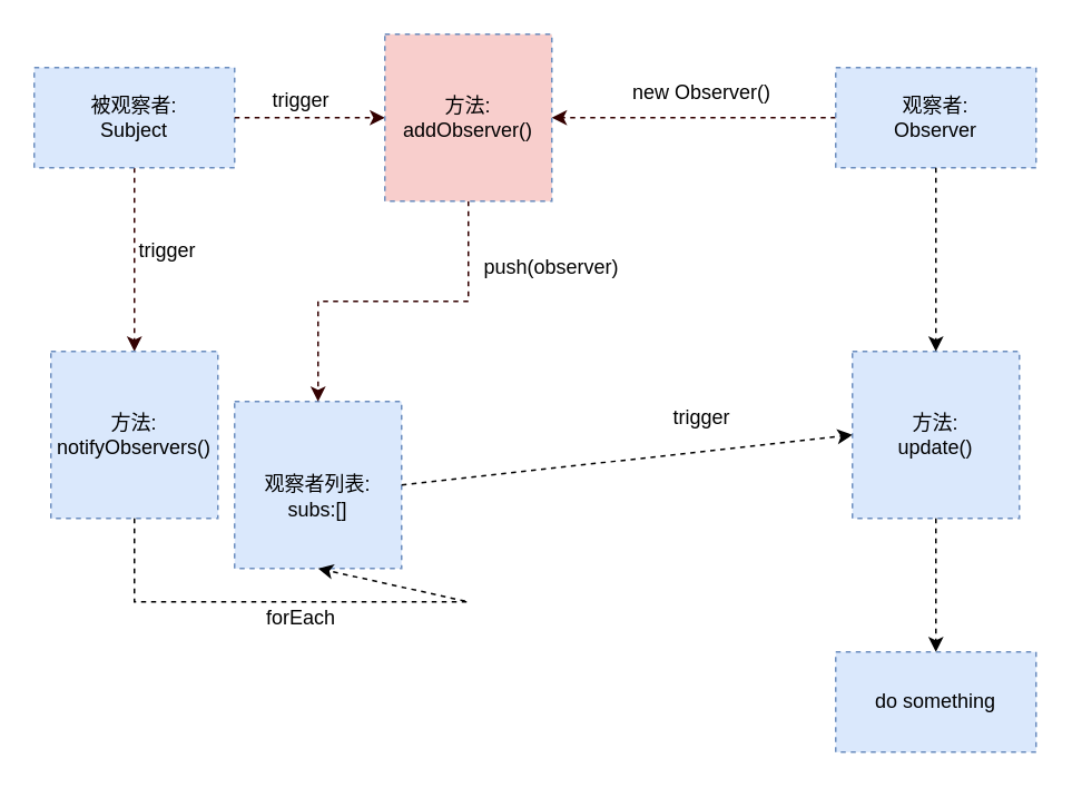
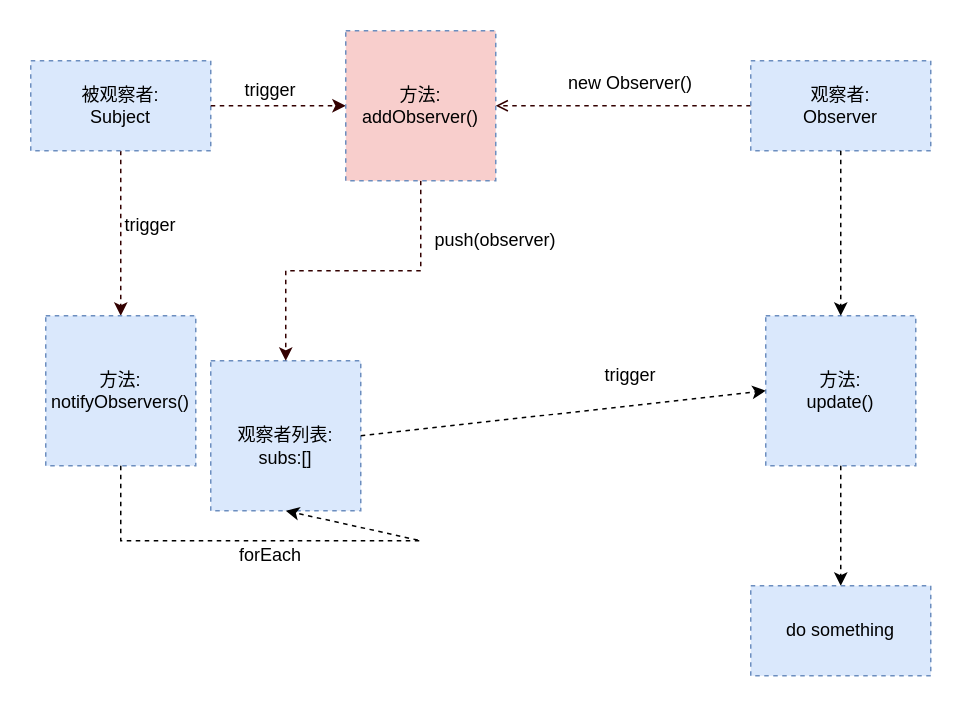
  <mxCell id="0" />
  <mxCell id="1" parent="0" />
  <mxCell id="2" value="" style="edgeStyle=orthogonalEdgeStyle;rounded=0;orthogonalLoop=1;jettySize=auto;html=1;dashed=1;strokeColor=#330000;" edge="1" parent="1" source="3" target="6"><mxGeometry relative="1" as="geometry" /></mxCell>
  <mxCell id="3" value="被观察者:&lt;br&gt;Subject" style="rounded=0;whiteSpace=wrap;html=1;dashed=1;fillColor=#dae8fc;strokeColor=#6c8ebf;" vertex="1" parent="1"><mxGeometry x="20" y="40" width="120" height="60" as="geometry" /></mxCell>
- <mxCell id="4" value="" style="edgeStyle=orthogonalEdgeStyle;rounded=0;orthogonalLoop=1;jettySize=auto;html=1;dashed=1;strokeColor=#330000;entryX=1;entryY=0.5;entryDx=0;entryDy=0;" edge="1" parent="1" source="5" target="13"><mxGeometry relative="1" as="geometry" /></mxCell>
+ <mxCell id="4" value="" style="edgeStyle=orthogonalEdgeStyle;rounded=0;orthogonalLoop=1;jettySize=auto;html=1;dashed=1;strokeColor=#330000;entryX=1;entryY=0.5;entryDx=0;entryDy=0;endArrow=open;" edge="1" parent="1" source="5" target="13"><mxGeometry relative="1" as="geometry" /></mxCell>
  <mxCell id="5" value="观察者:&lt;br&gt;Observer" style="rounded=0;whiteSpace=wrap;html=1;dashed=1;fillColor=#dae8fc;strokeColor=#6c8ebf;" vertex="1" parent="1"><mxGeometry x="500" y="40" width="120" height="60" as="geometry" /></mxCell>
  <mxCell id="6" value="方法:&lt;br&gt;notifyObservers()" style="whiteSpace=wrap;html=1;aspect=fixed;dashed=1;fillColor=#dae8fc;strokeColor=#6c8ebf;" vertex="1" parent="1"><mxGeometry x="30" y="210" width="100" height="100" as="geometry" /></mxCell>
  <mxCell id="7" value="方法:&lt;br&gt;update()" style="whiteSpace=wrap;html=1;aspect=fixed;dashed=1;fillColor=#dae8fc;strokeColor=#6c8ebf;" vertex="1" parent="1"><mxGeometry x="510" y="210" width="100" height="100" as="geometry" /></mxCell>
  <mxCell id="8" value="" style="endArrow=classic;html=1;entryX=0.5;entryY=0;entryDx=0;entryDy=0;exitX=0.5;exitY=1;exitDx=0;exitDy=0;dashed=1;rounded=0;" edge="1" parent="1" source="5" target="7"><mxGeometry width="50" height="50" relative="1" as="geometry"><mxPoint x="360" y="250" as="sourcePoint" /><mxPoint x="410" y="200" as="targetPoint" /></mxGeometry></mxCell>
  <mxCell id="9" value="&lt;br&gt;观察者列表:&lt;br&gt;subs:[]" style="whiteSpace=wrap;html=1;aspect=fixed;dashed=1;fillColor=#dae8fc;strokeColor=#6c8ebf;" vertex="1" parent="1"><mxGeometry x="140" y="240" width="100" height="100" as="geometry" /></mxCell>
  <mxCell id="10" value="" style="endArrow=classic;html=1;exitX=0.5;exitY=1;exitDx=0;exitDy=0;entryX=0.5;entryY=1;entryDx=0;entryDy=0;rounded=0;dashed=1;" edge="1" parent="1" source="6" target="9"><mxGeometry width="50" height="50" relative="1" as="geometry"><mxPoint x="360" y="230" as="sourcePoint" /><mxPoint x="410" y="180" as="targetPoint" /><Array as="points"><mxPoint x="80" y="360" /><mxPoint x="280" y="360" /></Array></mxGeometry></mxCell>
  <mxCell id="11" value="" style="edgeStyle=orthogonalEdgeStyle;rounded=0;orthogonalLoop=1;jettySize=auto;html=1;dashed=1;strokeColor=#330000;entryX=0;entryY=0.5;entryDx=0;entryDy=0;exitX=1;exitY=0.5;exitDx=0;exitDy=0;" edge="1" parent="1" source="3" target="13"><mxGeometry relative="1" as="geometry"><mxPoint x="110" y="140" as="sourcePoint" /></mxGeometry></mxCell>
  <mxCell id="12" value="" style="edgeStyle=orthogonalEdgeStyle;rounded=0;orthogonalLoop=1;jettySize=auto;html=1;dashed=1;strokeColor=#330000;" edge="1" parent="1" source="13" target="9"><mxGeometry relative="1" as="geometry" /></mxCell>
  <mxCell id="13" value="方法:&lt;br&gt;addObserver()&lt;br&gt;" style="whiteSpace=wrap;html=1;aspect=fixed;dashed=1;fillColor=#f8cecc;strokeColor=#6c8ebf;" vertex="1" parent="1"><mxGeometry x="230" y="20" width="100" height="100" as="geometry" /></mxCell>
  <mxCell id="14" value="forEach" style="text;html=1;strokeColor=none;fillColor=none;align=center;verticalAlign=middle;whiteSpace=wrap;rounded=0;" vertex="1" parent="1"><mxGeometry x="160" y="360" width="40" height="20" as="geometry" /></mxCell>
  <mxCell id="15" value="" style="endArrow=classic;html=1;entryX=0;entryY=0.5;entryDx=0;entryDy=0;exitX=1;exitY=0.5;exitDx=0;exitDy=0;rounded=0;dashed=1;" edge="1" parent="1" source="9" target="7"><mxGeometry width="50" height="50" relative="1" as="geometry"><mxPoint x="230" y="250" as="sourcePoint" /><mxPoint x="280" y="200" as="targetPoint" /></mxGeometry></mxCell>
  <mxCell id="16" value="trigger" style="text;html=1;strokeColor=none;fillColor=none;align=center;verticalAlign=middle;whiteSpace=wrap;rounded=0;" vertex="1" parent="1"><mxGeometry x="400" y="240" width="40" height="20" as="geometry" /></mxCell>
  <mxCell id="17" value="" style="endArrow=classic;html=1;exitX=0.5;exitY=1;exitDx=0;exitDy=0;dashed=1;" edge="1" parent="1" source="7"><mxGeometry width="50" height="50" relative="1" as="geometry"><mxPoint x="150" y="250" as="sourcePoint" /><mxPoint x="560" y="390" as="targetPoint" /></mxGeometry></mxCell>
  <mxCell id="18" value="new Observer()" style="text;html=1;strokeColor=none;fillColor=none;align=center;verticalAlign=middle;whiteSpace=wrap;rounded=0;dashed=1;" vertex="1" parent="1"><mxGeometry x="365" y="40" width="110" height="30" as="geometry" /></mxCell>
  <mxCell id="19" value="push(observer)" style="text;html=1;strokeColor=none;fillColor=none;align=center;verticalAlign=middle;whiteSpace=wrap;rounded=0;dashed=1;" vertex="1" parent="1"><mxGeometry x="310" y="150" width="40" height="20" as="geometry" /></mxCell>
  <mxCell id="20" value="do something" style="rounded=0;whiteSpace=wrap;html=1;dashed=1;fillColor=#dae8fc;strokeColor=#6c8ebf;" vertex="1" parent="1"><mxGeometry x="500" y="390" width="120" height="60" as="geometry" /></mxCell>
  <mxCell id="21" value="trigger" style="text;html=1;strokeColor=none;fillColor=none;align=center;verticalAlign=middle;whiteSpace=wrap;rounded=0;" vertex="1" parent="1"><mxGeometry x="160" y="50" width="40" height="20" as="geometry" /></mxCell>
  <mxCell id="22" value="trigger" style="text;html=1;strokeColor=none;fillColor=none;align=center;verticalAlign=middle;whiteSpace=wrap;rounded=0;" vertex="1" parent="1"><mxGeometry x="80" y="140" width="40" height="20" as="geometry" /></mxCell>
